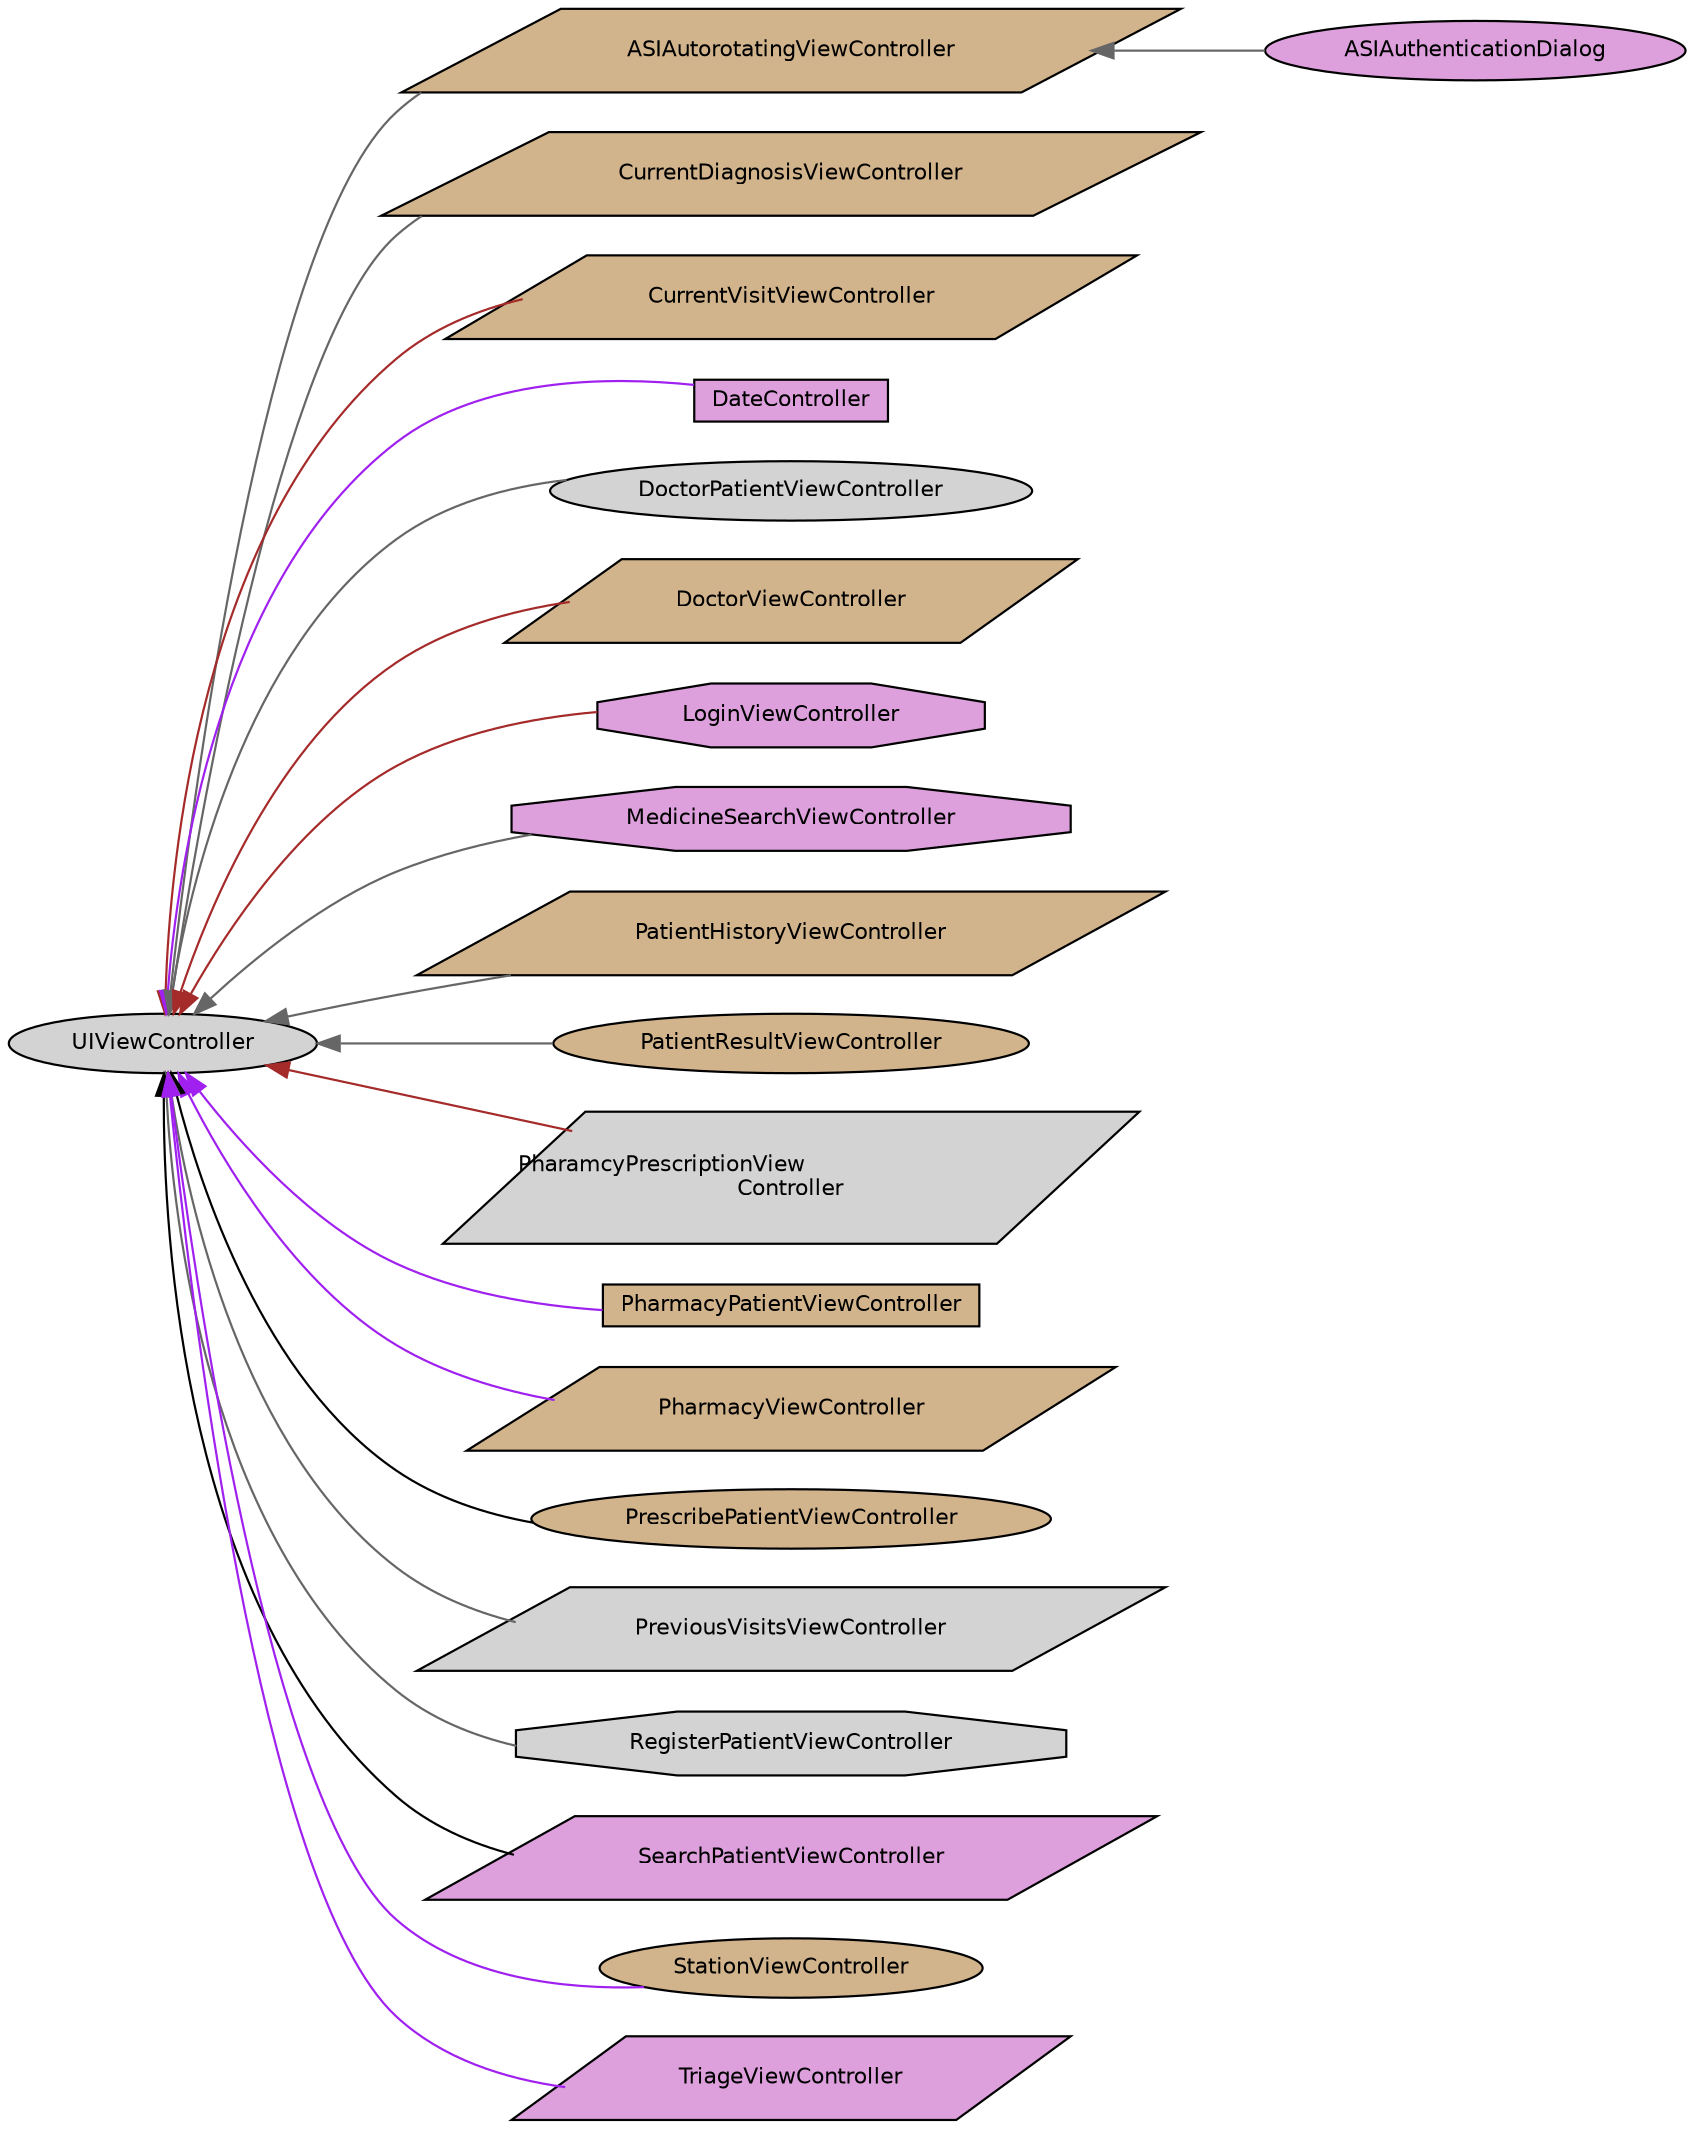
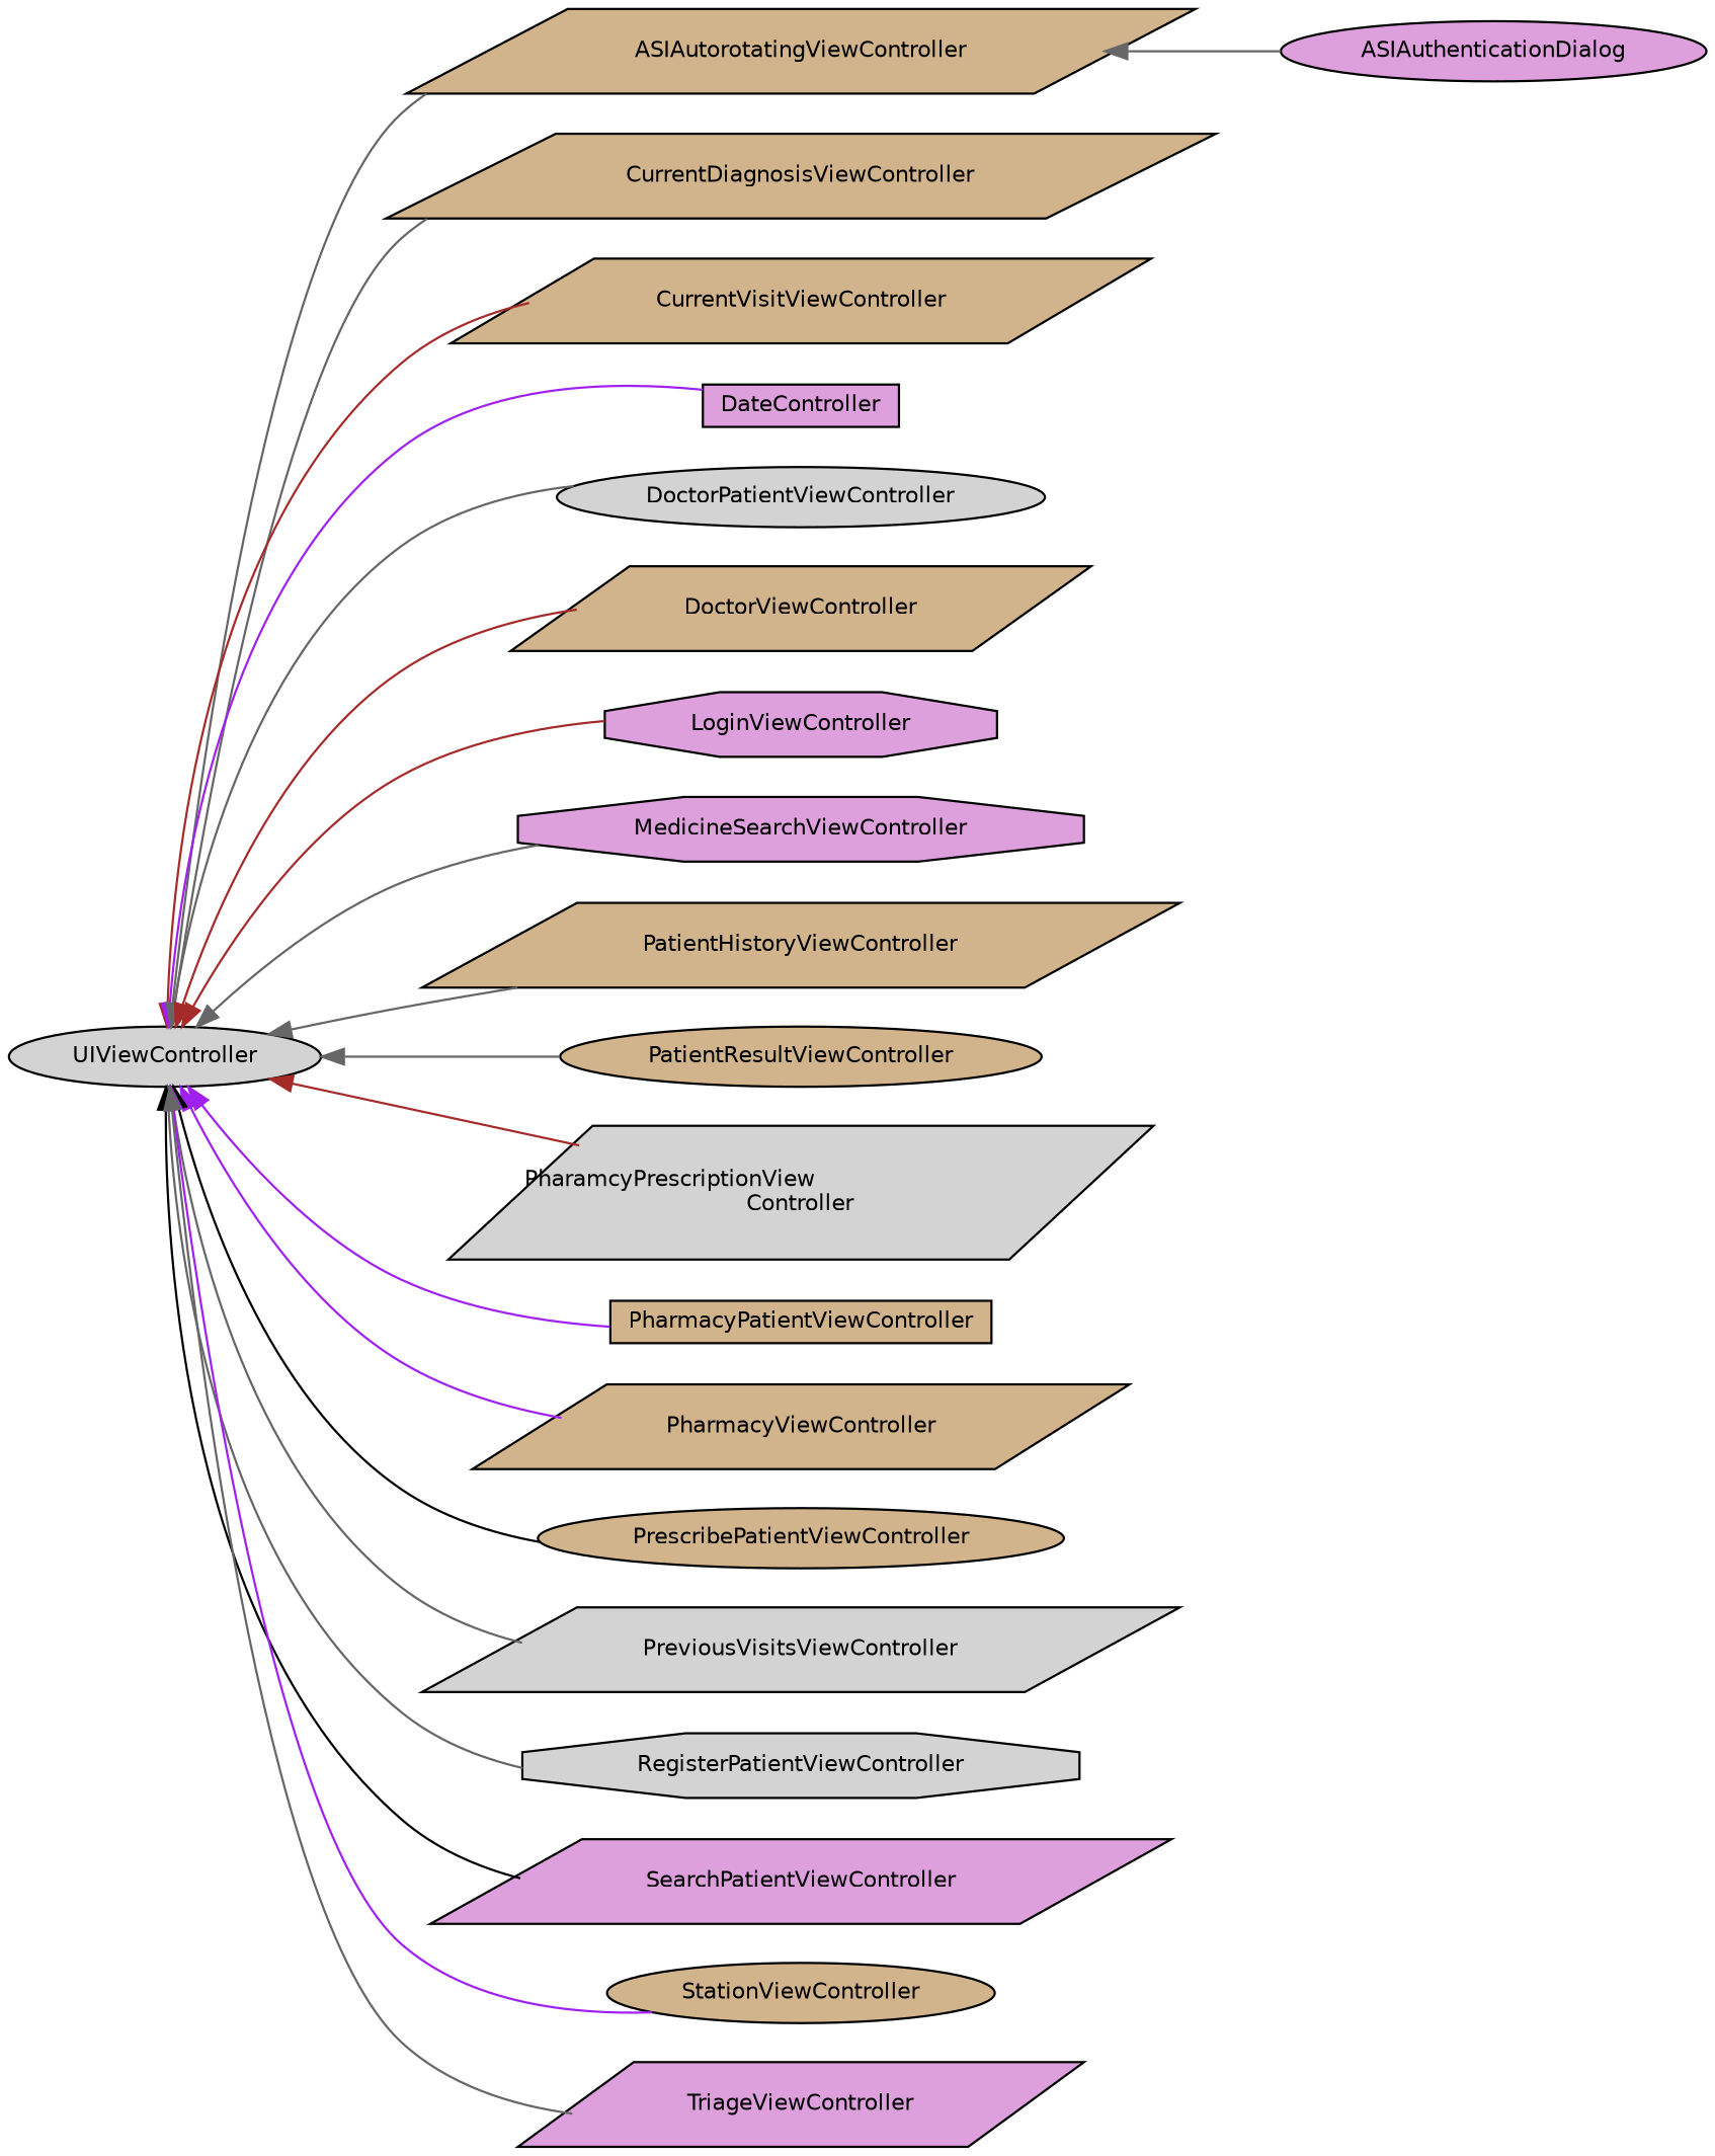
  digraph {
    rankdir=LR
    node [color=black fillcolor=tan fontname=Helvetica fontsize=10 shape=parallelogram style=filled]
    edge [color=gray40 dir=back fontname=Helvetica fontsize=10 labelfontname=Helvetica labelfontsize=10 style=solid]
    n1 [fillcolor=lightgrey fontcolor=black height=0.2 label=UIViewController shape=ellipse width=0.4]
    n2 [height=0.2 label=ASIAutorotatingViewController width=0.4]
    n3 [height=0.2 label=CurrentDiagnosisViewController width=0.4]
    n4 [height=0.2 label=CurrentVisitViewController width=0.4]
    n5 [fillcolor=plum height=0.2 label=DateController shape=box width=0.4]
    n6 [fillcolor=lightgrey height=0.2 label=DoctorPatientViewController shape=ellipse width=0.4]
    n7 [height=0.2 label=DoctorViewController width=0.4]
    n8 [fillcolor=plum height=0.2 label=LoginViewController shape=octagon width=0.4]
    n9 [fillcolor=plum height=0.2 label=MedicineSearchViewController shape=octagon width=0.4]
    n10 [height=0.2 label=PatientHistoryViewController width=0.4]
    n11 [height=0.2 label=PatientResultViewController shape=ellipse width=0.4]
    n12 [fillcolor=lightgrey height=0.2 label="PharamcyPrescriptionView\lController" width=0.4]
    n13 [height=0.2 label=PharmacyPatientViewController shape=box width=0.4]
    n14 [height=0.2 label=PharmacyViewController width=0.4]
    n15 [height=0.2 label=PrescribePatientViewController shape=ellipse width=0.4]
    n16 [fillcolor=lightgrey height=0.2 label=PreviousVisitsViewController width=0.4]
    n17 [fillcolor=lightgrey height=0.2 label=RegisterPatientViewController shape=octagon width=0.4]
    n18 [fillcolor=plum height=0.2 label=SearchPatientViewController width=0.4]
    n19 [height=0.2 label=StationViewController shape=ellipse width=0.4]
    n20 [fillcolor=plum height=0.2 label=TriageViewController width=0.4]
    n21 [fillcolor=plum height=0.2 label=ASIAuthenticationDialog shape=ellipse width=0.4]
    n1 -> n2
    n1 -> n3
    n1 -> n4 [color=brown]
    n1 -> n5 [color=purple]
    n1 -> n6
    n1 -> n7 [color=brown]
    n1 -> n8 [color=brown]
    n1 -> n9
    n1 -> n10
    n1 -> n11
    n1 -> n12 [color=brown]
    n1 -> n13 [color=purple]
    n1 -> n14 [color=purple]
    n1 -> n15 [color=black]
    n1 -> n16
    n1 -> n17
    n1 -> n18 [color=black]
    n1 -> n19 [color=purple]
-   n1 -> n20 [color=purple]
+   n1 -> n20
    n2 -> n21
  }
